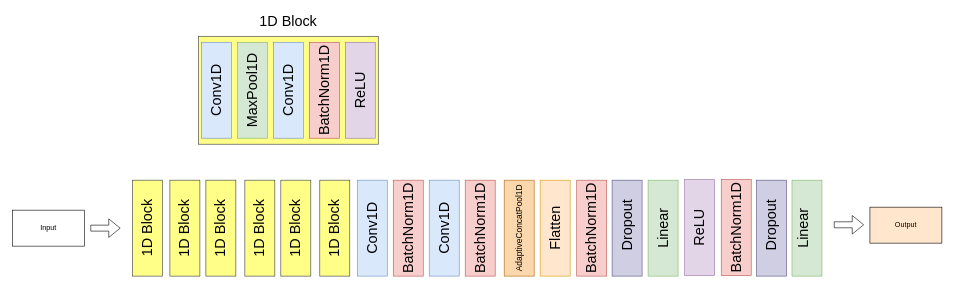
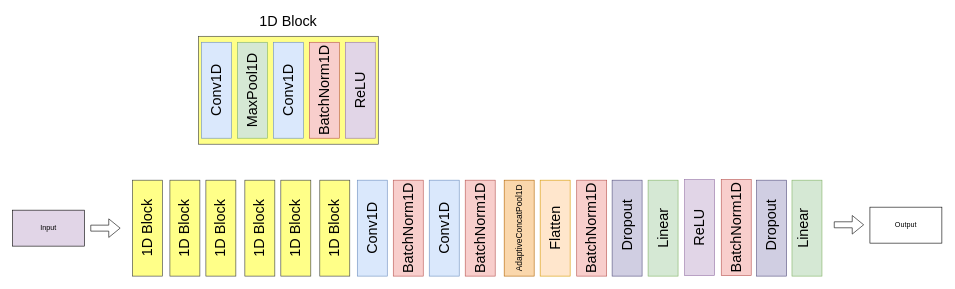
  <mxCell id="0" />
  <mxCell id="1" parent="0" />
  <mxCell id="2" value="" style="rounded=0;whiteSpace=wrap;html=1;fillColor=#ffff88;strokeColor=#36393d;" vertex="1" parent="1"><mxGeometry x="330" y="60" width="300" height="180" as="geometry" /></mxCell>
  <mxCell id="3" value="" style="rounded=0;whiteSpace=wrap;html=1;fillColor=#dae8fc;strokeColor=#6c8ebf;" vertex="1" parent="1"><mxGeometry x="335" y="70" width="50" height="160" as="geometry" /></mxCell>
  <mxCell id="4" value="&lt;font style=&quot;font-size: 24px;&quot;&gt;Conv1D&lt;/font&gt;" style="text;html=1;align=center;verticalAlign=middle;whiteSpace=wrap;rounded=0;rotation=-90;" vertex="1" parent="1"><mxGeometry x="330" y="135" width="60" height="30" as="geometry" /></mxCell>
  <mxCell id="5" value="" style="rounded=0;whiteSpace=wrap;html=1;fillColor=#d5e8d4;strokeColor=#82b366;" vertex="1" parent="1"><mxGeometry x="395" y="70" width="50" height="160" as="geometry" /></mxCell>
  <mxCell id="6" value="&lt;font style=&quot;font-size: 24px;&quot;&gt;MaxPool1D&lt;/font&gt;" style="text;html=1;align=center;verticalAlign=middle;whiteSpace=wrap;rounded=0;rotation=-90;" vertex="1" parent="1"><mxGeometry x="390" y="135" width="60" height="30" as="geometry" /></mxCell>
  <mxCell id="7" value="" style="rounded=0;whiteSpace=wrap;html=1;fillColor=#f8cecc;strokeColor=#b85450;" vertex="1" parent="1"><mxGeometry x="515" y="70" width="50" height="160" as="geometry" /></mxCell>
  <mxCell id="8" value="&lt;font style=&quot;font-size: 24px;&quot;&gt;BatchNorm1D&lt;/font&gt;" style="text;html=1;align=center;verticalAlign=middle;whiteSpace=wrap;rounded=0;rotation=-90;" vertex="1" parent="1"><mxGeometry x="490" y="135" width="100" height="30" as="geometry" /></mxCell>
  <mxCell id="9" value="" style="rounded=0;whiteSpace=wrap;html=1;fillColor=#dae8fc;strokeColor=#6c8ebf;" vertex="1" parent="1"><mxGeometry x="455" y="70" width="50" height="160" as="geometry" /></mxCell>
  <mxCell id="10" value="" style="rounded=0;whiteSpace=wrap;html=1;fillColor=#e1d5e7;strokeColor=#9673a6;" vertex="1" parent="1"><mxGeometry x="575" y="70" width="50" height="160" as="geometry" /></mxCell>
  <mxCell id="11" value="&lt;font style=&quot;font-size: 24px;&quot;&gt;ReLU&lt;/font&gt;" style="text;html=1;align=center;verticalAlign=middle;whiteSpace=wrap;rounded=0;rotation=-90;" vertex="1" parent="1"><mxGeometry x="550" y="135" width="100" height="30" as="geometry" /></mxCell>
  <mxCell id="12" value="&lt;font style=&quot;font-size: 24px;&quot;&gt;Conv1D&lt;/font&gt;" style="text;html=1;align=center;verticalAlign=middle;whiteSpace=wrap;rounded=0;rotation=-90;" vertex="1" parent="1"><mxGeometry x="450" y="135" width="60" height="30" as="geometry" /></mxCell>
  <mxCell id="13" value="&lt;font style=&quot;font-size: 24px;&quot;&gt;1D Block&lt;/font&gt;" style="text;html=1;align=center;verticalAlign=middle;whiteSpace=wrap;rounded=0;" vertex="1" parent="1"><mxGeometry x="415" y="20" width="130" height="30" as="geometry" /></mxCell>
  <mxCell id="14" value="" style="rounded=0;whiteSpace=wrap;html=1;fillColor=#ffff88;strokeColor=#36393d;" vertex="1" parent="1"><mxGeometry x="220" y="300" width="50" height="160" as="geometry" /></mxCell>
  <mxCell id="15" value="&lt;font style=&quot;font-size: 24px;&quot;&gt;1D Block&lt;/font&gt;" style="text;html=1;align=center;verticalAlign=middle;whiteSpace=wrap;rounded=0;rotation=-90;" vertex="1" parent="1"><mxGeometry x="187.5" y="365" width="115" height="30" as="geometry" /></mxCell>
- <mxCell id="16" value="Input" style="rounded=0;whiteSpace=wrap;html=1;" vertex="1" parent="1"><mxGeometry x="20" y="350" width="120" height="60" as="geometry" /></mxCell>
+ <mxCell id="16" value="Input" style="rounded=0;whiteSpace=wrap;html=1;fillColor=#e1d5e7;" vertex="1" parent="1"><mxGeometry x="20" y="350" width="120" height="60" as="geometry" /></mxCell>
  <mxCell id="17" value="" style="shape=flexArrow;endArrow=classic;html=1;rounded=0;" edge="1" parent="1"><mxGeometry width="50" height="50" relative="1" as="geometry"><mxPoint x="150" y="380" as="sourcePoint" /><mxPoint x="200" y="380" as="targetPoint" /></mxGeometry></mxCell>
  <mxCell id="18" value="" style="rounded=0;whiteSpace=wrap;html=1;fillColor=#ffff88;strokeColor=#36393d;" vertex="1" parent="1"><mxGeometry x="282.5" y="300" width="50" height="160" as="geometry" /></mxCell>
  <mxCell id="19" value="&lt;font style=&quot;font-size: 24px;&quot;&gt;1D Block&lt;/font&gt;" style="text;html=1;align=center;verticalAlign=middle;whiteSpace=wrap;rounded=0;rotation=-90;" vertex="1" parent="1"><mxGeometry x="250" y="365" width="115" height="30" as="geometry" /></mxCell>
  <mxCell id="20" value="" style="rounded=0;whiteSpace=wrap;html=1;fillColor=#ffff88;strokeColor=#36393d;" vertex="1" parent="1"><mxGeometry x="342.5" y="300" width="50" height="160" as="geometry" /></mxCell>
  <mxCell id="21" value="&lt;font style=&quot;font-size: 24px;&quot;&gt;1D Block&lt;/font&gt;" style="text;html=1;align=center;verticalAlign=middle;whiteSpace=wrap;rounded=0;rotation=-90;" vertex="1" parent="1"><mxGeometry x="310" y="365" width="115" height="30" as="geometry" /></mxCell>
  <mxCell id="22" value="" style="rounded=0;whiteSpace=wrap;html=1;fillColor=#ffff88;strokeColor=#36393d;" vertex="1" parent="1"><mxGeometry x="407.5" y="300" width="50" height="160" as="geometry" /></mxCell>
  <mxCell id="23" value="&lt;font style=&quot;font-size: 24px;&quot;&gt;1D Block&lt;/font&gt;" style="text;html=1;align=center;verticalAlign=middle;whiteSpace=wrap;rounded=0;rotation=-90;" vertex="1" parent="1"><mxGeometry x="375" y="365" width="115" height="30" as="geometry" /></mxCell>
  <mxCell id="24" value="" style="rounded=0;whiteSpace=wrap;html=1;fillColor=#ffff88;strokeColor=#36393d;" vertex="1" parent="1"><mxGeometry x="467.5" y="300" width="50" height="160" as="geometry" /></mxCell>
  <mxCell id="25" value="&lt;font style=&quot;font-size: 24px;&quot;&gt;1D Block&lt;/font&gt;" style="text;html=1;align=center;verticalAlign=middle;whiteSpace=wrap;rounded=0;rotation=-90;" vertex="1" parent="1"><mxGeometry x="435" y="365" width="115" height="30" as="geometry" /></mxCell>
  <mxCell id="26" value="" style="rounded=0;whiteSpace=wrap;html=1;fillColor=#ffff88;strokeColor=#36393d;" vertex="1" parent="1"><mxGeometry x="532.5" y="300" width="50" height="160" as="geometry" /></mxCell>
  <mxCell id="27" value="&lt;font style=&quot;font-size: 24px;&quot;&gt;1D Block&lt;/font&gt;" style="text;html=1;align=center;verticalAlign=middle;whiteSpace=wrap;rounded=0;rotation=-90;" vertex="1" parent="1"><mxGeometry x="500" y="365" width="115" height="30" as="geometry" /></mxCell>
  <mxCell id="28" value="" style="rounded=0;whiteSpace=wrap;html=1;fillColor=#dae8fc;strokeColor=#6c8ebf;" vertex="1" parent="1"><mxGeometry x="595" y="300" width="50" height="160" as="geometry" /></mxCell>
  <mxCell id="29" value="&lt;font style=&quot;font-size: 24px;&quot;&gt;Conv1D&lt;/font&gt;" style="text;html=1;align=center;verticalAlign=middle;whiteSpace=wrap;rounded=0;rotation=-90;" vertex="1" parent="1"><mxGeometry x="590" y="365" width="60" height="30" as="geometry" /></mxCell>
  <mxCell id="30" value="" style="rounded=0;whiteSpace=wrap;html=1;fillColor=#f8cecc;strokeColor=#b85450;" vertex="1" parent="1"><mxGeometry x="655" y="300" width="50" height="160" as="geometry" /></mxCell>
  <mxCell id="31" value="&lt;font style=&quot;font-size: 24px;&quot;&gt;BatchNorm1D&lt;/font&gt;" style="text;html=1;align=center;verticalAlign=middle;whiteSpace=wrap;rounded=0;rotation=-90;" vertex="1" parent="1"><mxGeometry x="630" y="365" width="100" height="30" as="geometry" /></mxCell>
  <mxCell id="32" value="" style="rounded=0;whiteSpace=wrap;html=1;fillColor=#dae8fc;strokeColor=#6c8ebf;" vertex="1" parent="1"><mxGeometry x="715" y="300" width="50" height="160" as="geometry" /></mxCell>
  <mxCell id="33" value="&lt;font style=&quot;font-size: 24px;&quot;&gt;Conv1D&lt;/font&gt;" style="text;html=1;align=center;verticalAlign=middle;whiteSpace=wrap;rounded=0;rotation=-90;" vertex="1" parent="1"><mxGeometry x="710" y="365" width="60" height="30" as="geometry" /></mxCell>
  <mxCell id="34" value="" style="rounded=0;whiteSpace=wrap;html=1;fillColor=#f8cecc;strokeColor=#b85450;" vertex="1" parent="1"><mxGeometry x="775" y="300" width="50" height="160" as="geometry" /></mxCell>
  <mxCell id="35" value="&lt;font style=&quot;font-size: 24px;&quot;&gt;BatchNorm1D&lt;/font&gt;" style="text;html=1;align=center;verticalAlign=middle;whiteSpace=wrap;rounded=0;rotation=-90;" vertex="1" parent="1"><mxGeometry x="750" y="365" width="100" height="30" as="geometry" /></mxCell>
  <mxCell id="36" value="" style="rounded=0;whiteSpace=wrap;html=1;fillColor=#fad7ac;strokeColor=#b46504;" vertex="1" parent="1"><mxGeometry x="840" y="300" width="50" height="160" as="geometry" /></mxCell>
  <mxCell id="37" value="" style="rounded=0;whiteSpace=wrap;html=1;fillColor=#ffe6cc;strokeColor=#d79b00;" vertex="1" parent="1"><mxGeometry x="900" y="300" width="50" height="160" as="geometry" /></mxCell>
  <mxCell id="38" value="" style="rounded=0;whiteSpace=wrap;html=1;fillColor=#d0cee2;strokeColor=#56517e;" vertex="1" parent="1"><mxGeometry x="1020" y="300" width="50" height="160" as="geometry" /></mxCell>
  <mxCell id="39" value="" style="rounded=0;whiteSpace=wrap;html=1;fillColor=#d5e8d4;strokeColor=#82b366;" vertex="1" parent="1"><mxGeometry x="1080" y="300" width="50" height="160" as="geometry" /></mxCell>
  <mxCell id="40" value="" style="rounded=0;whiteSpace=wrap;html=1;fillColor=#d5e8d4;strokeColor=#82b366;" vertex="1" parent="1"><mxGeometry x="1320" y="300" width="50" height="160" as="geometry" /></mxCell>
  <mxCell id="41" value="&lt;font style=&quot;font-size: 14px;&quot;&gt;AdaptiveConcatPool1D&lt;/font&gt;" style="text;html=1;align=center;verticalAlign=middle;whiteSpace=wrap;rounded=0;rotation=-90;" vertex="1" parent="1"><mxGeometry x="815" y="365" width="100" height="30" as="geometry" /></mxCell>
  <mxCell id="42" value="&lt;font style=&quot;font-size: 24px;&quot;&gt;Flatten&lt;/font&gt;" style="text;html=1;align=center;verticalAlign=middle;whiteSpace=wrap;rounded=0;rotation=-90;" vertex="1" parent="1"><mxGeometry x="875" y="365" width="100" height="30" as="geometry" /></mxCell>
  <mxCell id="43" value="&lt;font style=&quot;font-size: 24px;&quot;&gt;Dropout&lt;/font&gt;" style="text;html=1;align=center;verticalAlign=middle;whiteSpace=wrap;rounded=0;rotation=-90;" vertex="1" parent="1"><mxGeometry x="995" y="360" width="100" height="30" as="geometry" /></mxCell>
  <mxCell id="44" value="&lt;font style=&quot;font-size: 24px;&quot;&gt;Linear&lt;/font&gt;" style="text;html=1;align=center;verticalAlign=middle;whiteSpace=wrap;rounded=0;rotation=-90;" vertex="1" parent="1"><mxGeometry x="1055" y="365" width="100" height="30" as="geometry" /></mxCell>
  <mxCell id="45" value="&lt;font style=&quot;font-size: 24px;&quot;&gt;Linear&lt;/font&gt;" style="text;html=1;align=center;verticalAlign=middle;whiteSpace=wrap;rounded=0;rotation=-90;" vertex="1" parent="1"><mxGeometry x="1290" y="365" width="100" height="30" as="geometry" /></mxCell>
  <mxCell id="46" value="" style="rounded=0;whiteSpace=wrap;html=1;fillColor=#f8cecc;strokeColor=#b85450;" vertex="1" parent="1"><mxGeometry x="961" y="300" width="50" height="160" as="geometry" /></mxCell>
  <mxCell id="47" value="&lt;font style=&quot;font-size: 24px;&quot;&gt;BatchNorm1D&lt;/font&gt;" style="text;html=1;align=center;verticalAlign=middle;whiteSpace=wrap;rounded=0;rotation=-90;" vertex="1" parent="1"><mxGeometry x="936" y="365" width="100" height="30" as="geometry" /></mxCell>
  <mxCell id="48" value="" style="rounded=0;whiteSpace=wrap;html=1;fillColor=#e1d5e7;strokeColor=#9673a6;" vertex="1" parent="1"><mxGeometry x="1141" y="299" width="50" height="160" as="geometry" /></mxCell>
  <mxCell id="49" value="&lt;font style=&quot;font-size: 24px;&quot;&gt;ReLU&lt;/font&gt;" style="text;html=1;align=center;verticalAlign=middle;whiteSpace=wrap;rounded=0;rotation=-90;" vertex="1" parent="1"><mxGeometry x="1116" y="364" width="100" height="30" as="geometry" /></mxCell>
  <mxCell id="50" value="" style="rounded=0;whiteSpace=wrap;html=1;fillColor=#f8cecc;strokeColor=#b85450;" vertex="1" parent="1"><mxGeometry x="1202" y="299" width="50" height="160" as="geometry" /></mxCell>
  <mxCell id="51" value="&lt;font style=&quot;font-size: 24px;&quot;&gt;BatchNorm1D&lt;/font&gt;" style="text;html=1;align=center;verticalAlign=middle;whiteSpace=wrap;rounded=0;rotation=-90;" vertex="1" parent="1"><mxGeometry x="1177" y="364" width="100" height="30" as="geometry" /></mxCell>
  <mxCell id="52" value="" style="rounded=0;whiteSpace=wrap;html=1;fillColor=#d0cee2;strokeColor=#56517e;" vertex="1" parent="1"><mxGeometry x="1261" y="300" width="50" height="160" as="geometry" /></mxCell>
  <mxCell id="53" value="&lt;font style=&quot;font-size: 24px;&quot;&gt;Dropout&lt;/font&gt;" style="text;html=1;align=center;verticalAlign=middle;whiteSpace=wrap;rounded=0;rotation=-90;" vertex="1" parent="1"><mxGeometry x="1236" y="360" width="100" height="30" as="geometry" /></mxCell>
  <mxCell id="54" value="" style="shape=flexArrow;endArrow=classic;html=1;rounded=0;" edge="1" parent="1"><mxGeometry width="50" height="50" relative="1" as="geometry"><mxPoint x="1390" y="374.41" as="sourcePoint" /><mxPoint x="1440" y="374.41" as="targetPoint" /></mxGeometry></mxCell>
- <mxCell id="55" value="Output" style="rounded=0;whiteSpace=wrap;html=1;fillColor=#ffe6cc;" vertex="1" parent="1"><mxGeometry x="1450" y="345" width="120" height="60" as="geometry" /></mxCell>
+ <mxCell id="55" value="Output" style="rounded=0;whiteSpace=wrap;html=1;" vertex="1" parent="1"><mxGeometry x="1450" y="345" width="120" height="60" as="geometry" /></mxCell>
